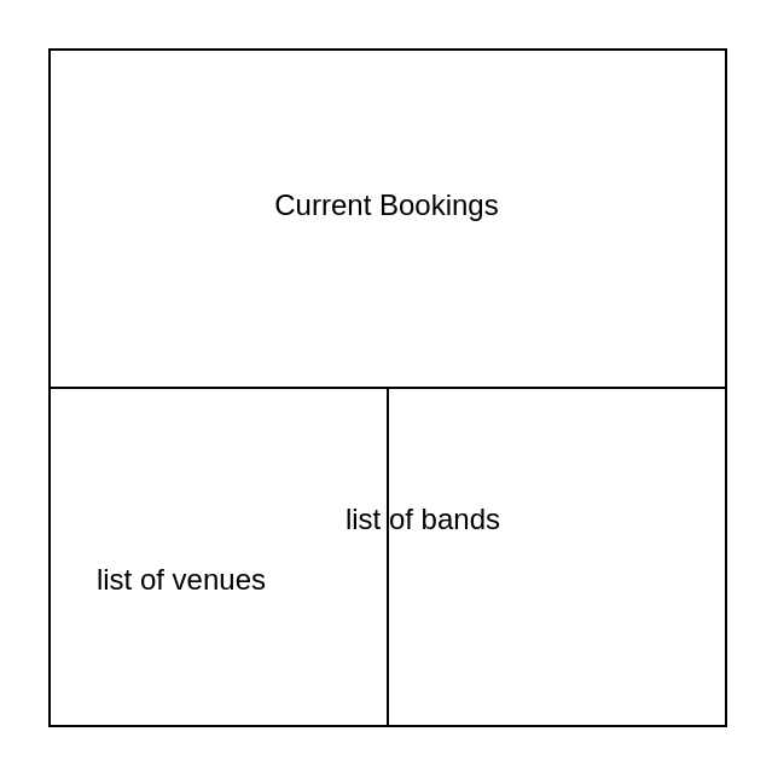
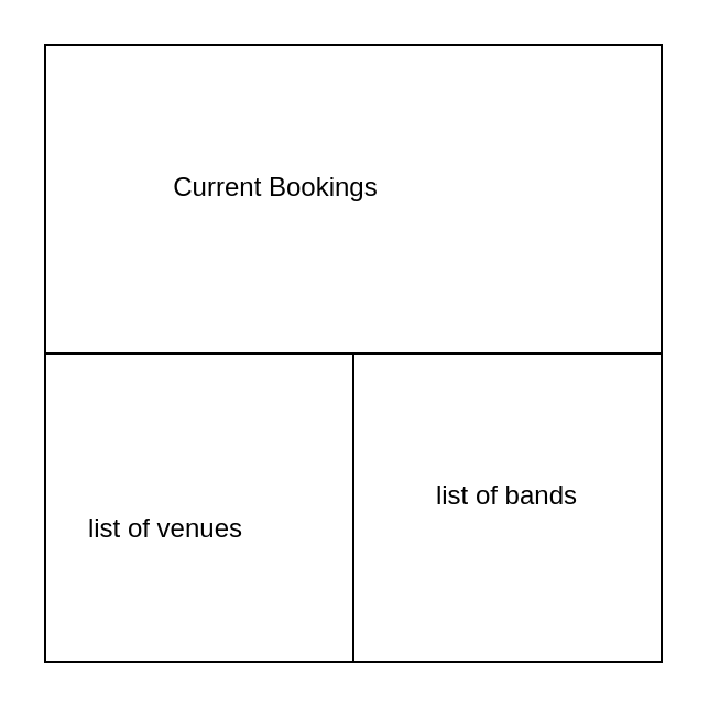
  <mxCell id="0" />
  <mxCell id="1" parent="0" />
  <mxCell id="2" value="" style="whiteSpace=wrap;html=1;aspect=fixed;" vertex="1" parent="1"><mxGeometry x="20" y="20" width="280" height="280" as="geometry" /></mxCell>
  <mxCell id="3" value="" style="endArrow=none;html=1;entryX=0;entryY=0.5;entryDx=0;entryDy=0;exitX=1;exitY=0.5;exitDx=0;exitDy=0;" edge="1" parent="1" source="2" target="2"><mxGeometry width="50" height="50" relative="1" as="geometry"><mxPoint x="200" y="240" as="sourcePoint" /><mxPoint x="250" y="190" as="targetPoint" /><Array as="points"><mxPoint x="160" y="160" /></Array></mxGeometry></mxCell>
  <mxCell id="4" value="" style="endArrow=none;html=1;exitX=0.5;exitY=1;exitDx=0;exitDy=0;" edge="1" parent="1" source="2"><mxGeometry width="50" height="50" relative="1" as="geometry"><mxPoint x="160" y="290" as="sourcePoint" /><mxPoint x="160" y="160" as="targetPoint" /></mxGeometry></mxCell>
- <mxCell id="5" value="Current Bookings" style="text;html=1;strokeColor=none;fillColor=none;align=center;verticalAlign=middle;whiteSpace=wrap;rounded=0;" vertex="1" parent="1"><mxGeometry x="100" y="70" width="120" height="30" as="geometry" /></mxCell>
+ <mxCell id="5" value="Current Bookings" style="text;html=1;strokeColor=none;fillColor=none;align=center;verticalAlign=middle;whiteSpace=wrap;rounded=0;" vertex="1" parent="1"><mxGeometry x="65" y="70" width="120" height="30" as="geometry" /></mxCell>
  <mxCell id="6" value="list of venues" style="text;html=1;strokeColor=none;fillColor=none;align=center;verticalAlign=middle;whiteSpace=wrap;rounded=0;" vertex="1" parent="1"><mxGeometry x="35" y="225" width="80" height="30" as="geometry" /></mxCell>
- <mxCell id="7" value="list of bands" style="text;html=1;strokeColor=none;fillColor=none;align=center;verticalAlign=middle;whiteSpace=wrap;rounded=0;" vertex="1" parent="1"><mxGeometry x="135" y="200" width="80" height="30" as="geometry" /></mxCell>
+ <mxCell id="7" value="list of bands" style="text;html=1;strokeColor=none;fillColor=none;align=center;verticalAlign=middle;whiteSpace=wrap;rounded=0;" vertex="1" parent="1"><mxGeometry x="190" y="210" width="80" height="30" as="geometry" /></mxCell>
